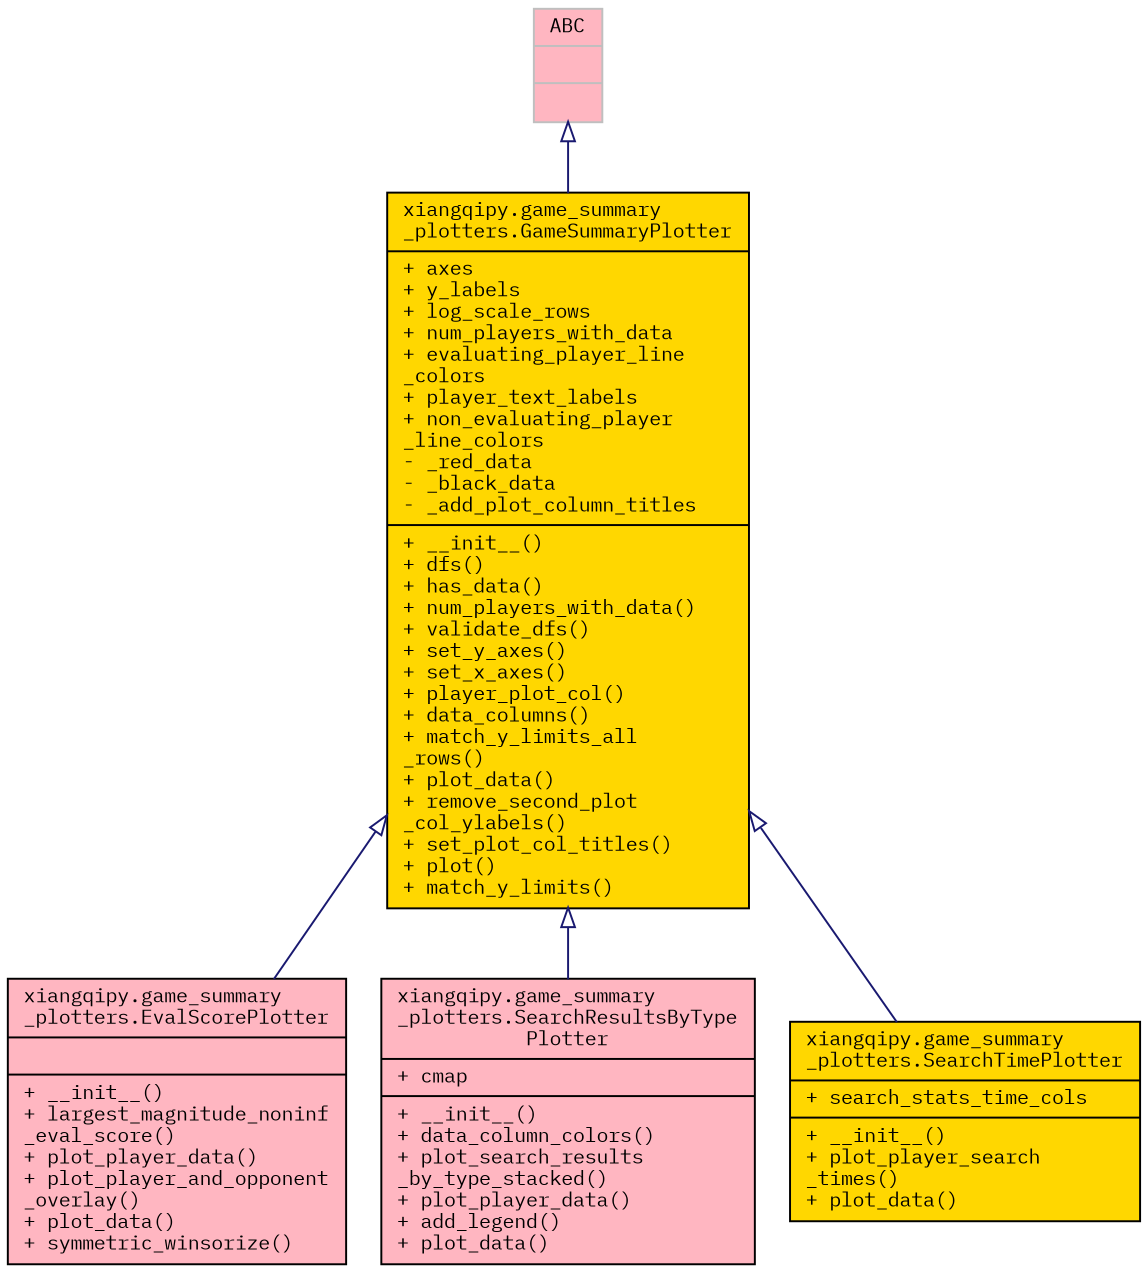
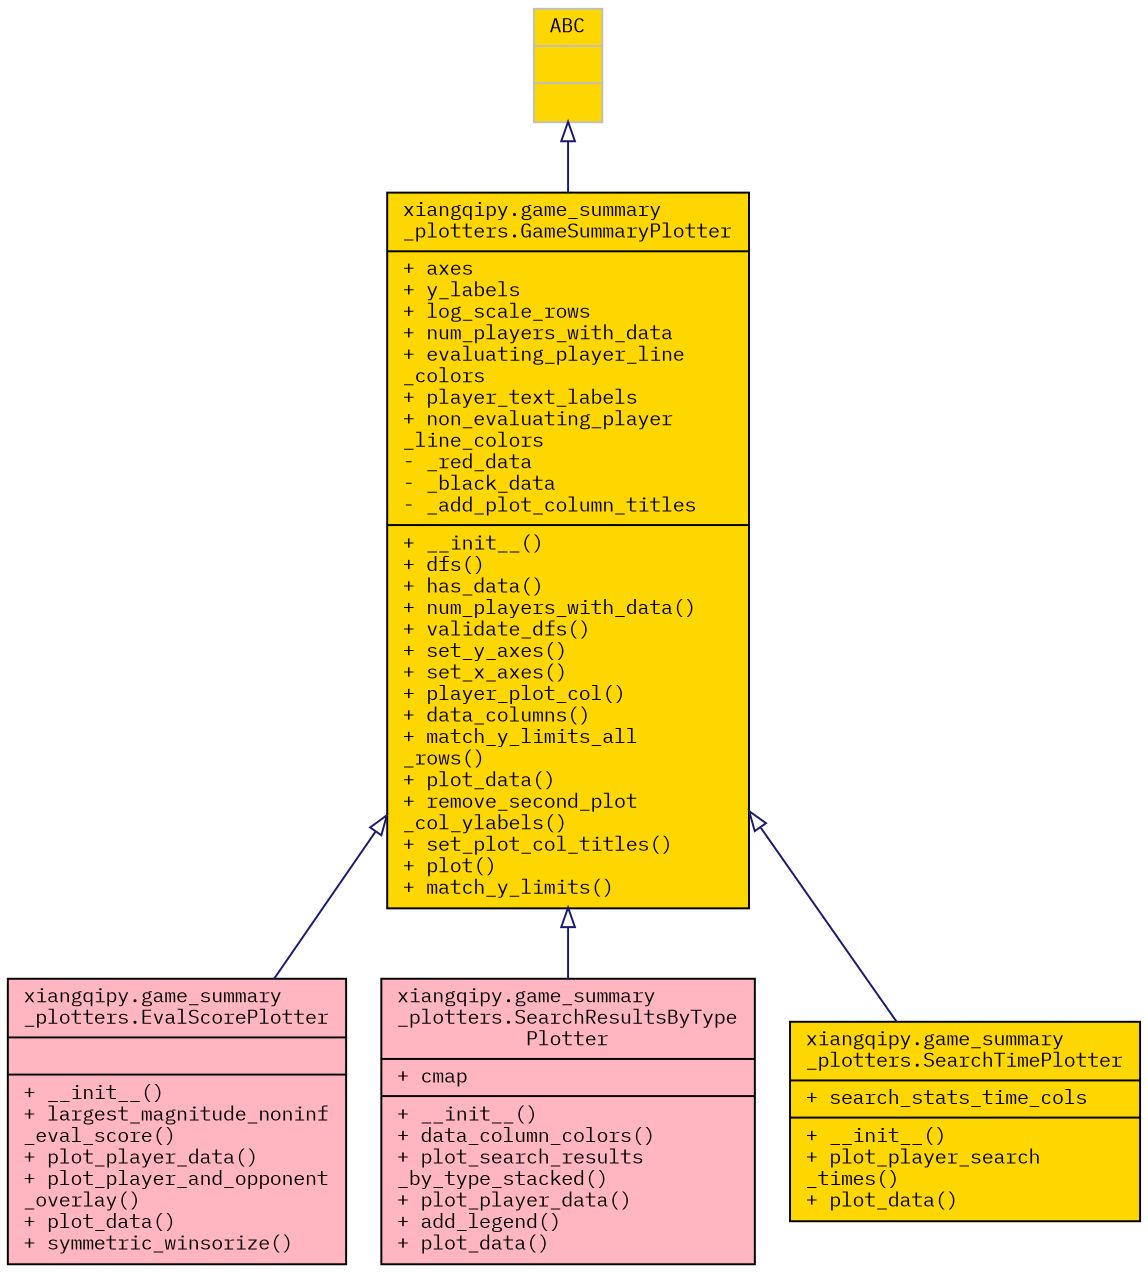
  digraph {
    fontname="IBM Plex Mono"
    node [color=black fillcolor=gold fontname="IBM Plex Mono" fontsize=10 shape=record style=filled]
    edge [arrowtail=onormal color=midnightblue dir=back fontname="IBM Plex Mono" fontsize=10 labelfontname=Helvetica labelfontsize=10 style=solid]
    n1 [fontcolor=black height=0.2 label="{xiangqipy.game_summary\l_plotters.GameSummaryPlotter\n|+ axes\l+ y_labels\l+ log_scale_rows\l+ num_players_with_data\l+ evaluating_player_line\l_colors\l+ player_text_labels\l+ non_evaluating_player\l_line_colors\l- _red_data\l- _black_data\l- _add_plot_column_titles\l|+ __init__()\l+ dfs()\l+ has_data()\l+ num_players_with_data()\l+ validate_dfs()\l+ set_y_axes()\l+ set_x_axes()\l+ player_plot_col()\l+ data_columns()\l+ match_y_limits_all\l_rows()\l+ plot_data()\l+ remove_second_plot\l_col_ylabels()\l+ set_plot_col_titles()\l+ plot()\l+ match_y_limits()\l}" width=0.4]
    n2 [fillcolor=lightpink height=0.2 label="{xiangqipy.game_summary\l_plotters.EvalScorePlotter\n||+ __init__()\l+ largest_magnitude_noninf\l_eval_score()\l+ plot_player_data()\l+ plot_player_and_opponent\l_overlay()\l+ plot_data()\l+ symmetric_winsorize()\l}" width=0.4]
    n3 [fillcolor=lightpink height=0.2 label="{xiangqipy.game_summary\l_plotters.SearchResultsByType\lPlotter\n|+ cmap\l|+ __init__()\l+ data_column_colors()\l+ plot_search_results\l_by_type_stacked()\l+ plot_player_data()\l+ add_legend()\l+ plot_data()\l}" width=0.4]
    n4 [height=0.2 label="{xiangqipy.game_summary\l_plotters.SearchTimePlotter\n|+ search_stats_time_cols\l|+ __init__()\l+ plot_player_search\l_times()\l+ plot_data()\l}" width=0.4]
-   n5 [color=grey75 fillcolor=lightpink height=0.2 label="{ABC\n||}" width=0.4]
+   n5 [color=grey75 height=0.2 label="{ABC\n||}" width=0.4]
    n1 -> n2
    n1 -> n3
    n1 -> n4
    n5 -> n1
  }
